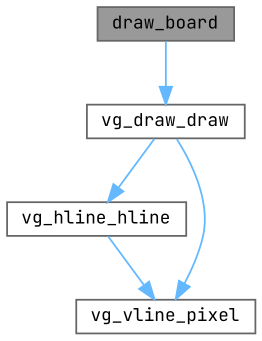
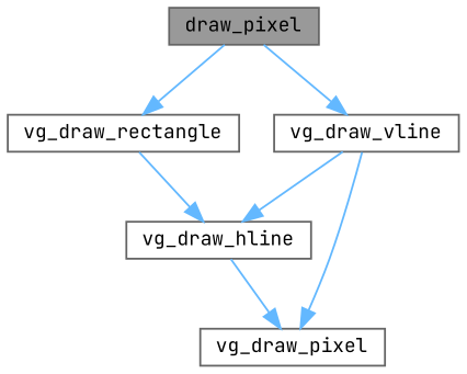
  digraph {
    fontname="JetBrains Mono"
    rankdir=TB
    node [color=grey40 fillcolor=white fontname="JetBrains Mono" fontsize=10 shape=box style=filled]
    edge [color=steelblue1 fontname="JetBrains Mono" fontsize=10 labelfontname=Helvetica labelfontsize=10 style=solid]
-   n1 [color=gray40 fillcolor=grey60 fontcolor=black height=0.2 label=draw_board width=0.4]
-   n3 [height=0.2 label=vg_draw_draw width=0.4]
-   n4 [height=0.2 label=vg_hline_hline width=0.4]
-   n5 [height=0.2 label=vg_vline_pixel width=0.4]
+   n1 [color=gray40 fillcolor=grey60 fontcolor=black height=0.2 label=draw_pixel width=0.4]
+   n2 [height=0.2 label=vg_draw_rectangle width=0.4]
+   n3 [height=0.2 label=vg_draw_vline width=0.4]
+   n4 [height=0.2 label=vg_draw_hline width=0.4]
+   n5 [height=0.2 label=vg_draw_pixel width=0.4]
+   n1 -> n2
    n1 -> n3
+   n2 -> n4
    n3 -> n4
    n3 -> n5
    n4 -> n5
  }
